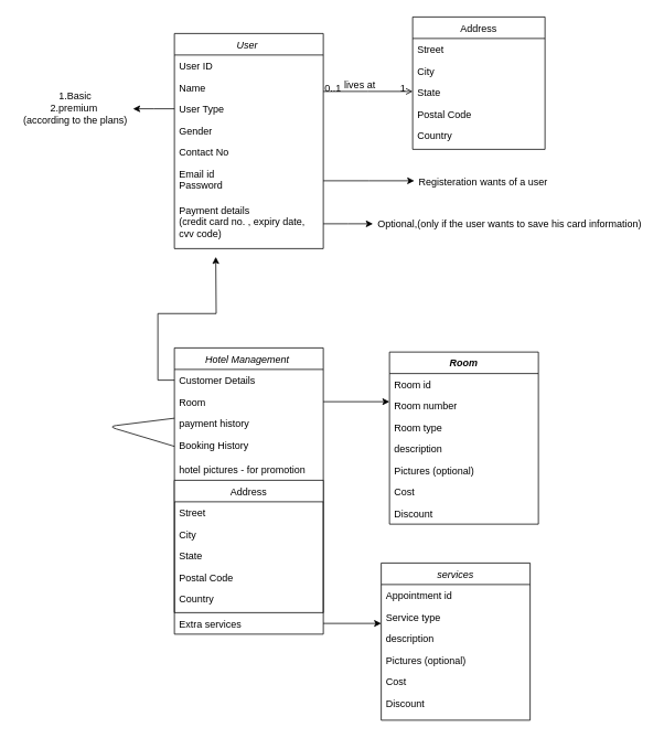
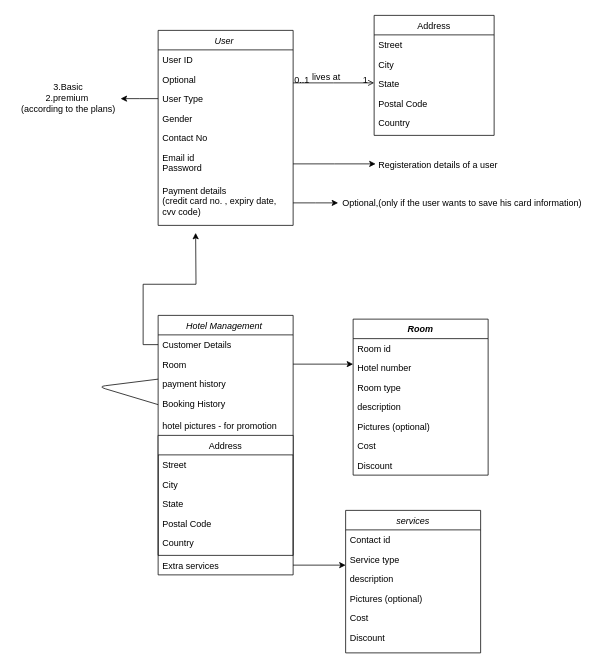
  <mxCell id="0" />
  <mxCell id="1" parent="0" />
  <mxCell id="2" value="User " style="swimlane;fontStyle=2;align=center;verticalAlign=top;childLayout=stackLayout;horizontal=1;startSize=26;horizontalStack=0;resizeParent=1;resizeLast=0;collapsible=1;marginBottom=0;rounded=0;shadow=0;strokeWidth=1;" vertex="1" parent="1"><mxGeometry x="210" y="40" width="180" height="260" as="geometry"><mxRectangle x="230" y="140" width="160" height="26" as="alternateBounds" /></mxGeometry></mxCell>
  <mxCell id="3" value="User ID" style="text;align=left;verticalAlign=top;spacingLeft=4;spacingRight=4;overflow=hidden;rotatable=0;points=[[0,0.5],[1,0.5]];portConstraint=eastwest;" vertex="1" parent="2"><mxGeometry y="26" width="180" height="26" as="geometry" /></mxCell>
- <mxCell id="4" value="Name" style="text;align=left;verticalAlign=top;spacingLeft=4;spacingRight=4;overflow=hidden;rotatable=0;points=[[0,0.5],[1,0.5]];portConstraint=eastwest;rounded=0;shadow=0;html=0;" vertex="1" parent="2"><mxGeometry y="52" width="180" height="26" as="geometry" /></mxCell>
+ <mxCell id="4" value="Optional" style="text;align=left;verticalAlign=top;spacingLeft=4;spacingRight=4;overflow=hidden;rotatable=0;points=[[0,0.5],[1,0.5]];portConstraint=eastwest;rounded=0;shadow=0;html=0;" vertex="1" parent="2"><mxGeometry y="52" width="180" height="26" as="geometry" /></mxCell>
  <mxCell id="5" value="User Type" style="text;align=left;verticalAlign=top;spacingLeft=4;spacingRight=4;overflow=hidden;rotatable=0;points=[[0,0.5],[1,0.5]];portConstraint=eastwest;rounded=0;shadow=0;html=0;" vertex="1" parent="2"><mxGeometry y="78" width="180" height="26" as="geometry" /></mxCell>
  <mxCell id="6" value="Gender&#10;" style="text;align=left;verticalAlign=top;spacingLeft=4;spacingRight=4;overflow=hidden;rotatable=0;points=[[0,0.5],[1,0.5]];portConstraint=eastwest;rounded=0;shadow=0;html=0;" vertex="1" parent="2"><mxGeometry y="104" width="180" height="26" as="geometry" /></mxCell>
  <mxCell id="7" value="Contact No" style="text;align=left;verticalAlign=top;spacingLeft=4;spacingRight=4;overflow=hidden;rotatable=0;points=[[0,0.5],[1,0.5]];portConstraint=eastwest;rounded=0;shadow=0;html=0;" vertex="1" parent="2"><mxGeometry y="130" width="180" height="26" as="geometry" /></mxCell>
  <mxCell id="8" value="Email id &#10;Password" style="text;align=left;verticalAlign=top;spacingLeft=4;spacingRight=4;overflow=hidden;rotatable=0;points=[[0,0.5],[1,0.5]];portConstraint=eastwest;rounded=0;shadow=0;html=0;" vertex="1" parent="2"><mxGeometry y="156" width="180" height="44" as="geometry" /></mxCell>
  <mxCell id="9" value="Payment details &#10;(credit card no. , expiry date, &#10;cvv code)" style="text;align=left;verticalAlign=top;spacingLeft=4;spacingRight=4;overflow=hidden;rotatable=0;points=[[0,0.5],[1,0.5]];portConstraint=eastwest;rounded=0;shadow=0;html=0;" vertex="1" parent="2"><mxGeometry y="200" width="180" height="60" as="geometry" /></mxCell>
  <mxCell id="10" value="" style="endArrow=open;shadow=0;strokeWidth=1;rounded=0;endFill=1;edgeStyle=elbowEdgeStyle;elbow=vertical;" edge="1" parent="1" source="2" target="14"><mxGeometry x="0.5" y="41" relative="1" as="geometry"><mxPoint x="370" y="112" as="sourcePoint" /><mxPoint x="530" y="112" as="targetPoint" /><mxPoint x="-40" y="32" as="offset" /></mxGeometry></mxCell>
  <mxCell id="11" value="0..1" style="resizable=0;align=left;verticalAlign=bottom;labelBackgroundColor=none;fontSize=12;" connectable="0" vertex="1" parent="10"><mxGeometry x="-1" relative="1" as="geometry"><mxPoint y="4" as="offset" /></mxGeometry></mxCell>
  <mxCell id="12" value="1" style="resizable=0;align=right;verticalAlign=bottom;labelBackgroundColor=none;fontSize=12;" connectable="0" vertex="1" parent="10"><mxGeometry x="1" relative="1" as="geometry"><mxPoint x="-7" y="4" as="offset" /></mxGeometry></mxCell>
  <mxCell id="13" value="lives at" style="text;html=1;resizable=0;points=[];;align=center;verticalAlign=middle;labelBackgroundColor=none;rounded=0;shadow=0;strokeWidth=1;fontSize=12;" vertex="1" connectable="0" parent="10"><mxGeometry x="0.5" y="49" relative="1" as="geometry"><mxPoint x="-38" y="40" as="offset" /></mxGeometry></mxCell>
  <mxCell id="14" value="Address" style="swimlane;fontStyle=0;align=center;verticalAlign=top;childLayout=stackLayout;horizontal=1;startSize=26;horizontalStack=0;resizeParent=1;resizeLast=0;collapsible=1;marginBottom=0;rounded=0;shadow=0;strokeWidth=1;" vertex="1" parent="1"><mxGeometry x="498" y="20" width="160" height="160" as="geometry"><mxRectangle x="550" y="140" width="160" height="26" as="alternateBounds" /></mxGeometry></mxCell>
  <mxCell id="15" value="Street" style="text;align=left;verticalAlign=top;spacingLeft=4;spacingRight=4;overflow=hidden;rotatable=0;points=[[0,0.5],[1,0.5]];portConstraint=eastwest;" vertex="1" parent="14"><mxGeometry y="26" width="160" height="26" as="geometry" /></mxCell>
  <mxCell id="16" value="City" style="text;align=left;verticalAlign=top;spacingLeft=4;spacingRight=4;overflow=hidden;rotatable=0;points=[[0,0.5],[1,0.5]];portConstraint=eastwest;rounded=0;shadow=0;html=0;" vertex="1" parent="14"><mxGeometry y="52" width="160" height="26" as="geometry" /></mxCell>
  <mxCell id="17" value="State" style="text;align=left;verticalAlign=top;spacingLeft=4;spacingRight=4;overflow=hidden;rotatable=0;points=[[0,0.5],[1,0.5]];portConstraint=eastwest;rounded=0;shadow=0;html=0;" vertex="1" parent="14"><mxGeometry y="78" width="160" height="26" as="geometry" /></mxCell>
  <mxCell id="18" value="Postal Code" style="text;align=left;verticalAlign=top;spacingLeft=4;spacingRight=4;overflow=hidden;rotatable=0;points=[[0,0.5],[1,0.5]];portConstraint=eastwest;rounded=0;shadow=0;html=0;" vertex="1" parent="14"><mxGeometry y="104" width="160" height="26" as="geometry" /></mxCell>
  <mxCell id="19" value="Country" style="text;align=left;verticalAlign=top;spacingLeft=4;spacingRight=4;overflow=hidden;rotatable=0;points=[[0,0.5],[1,0.5]];portConstraint=eastwest;rounded=0;shadow=0;html=0;" vertex="1" parent="14"><mxGeometry y="130" width="160" height="26" as="geometry" /></mxCell>
  <mxCell id="20" style="edgeStyle=orthogonalEdgeStyle;rounded=0;orthogonalLoop=1;jettySize=auto;html=1;" edge="1" parent="1" source="8"><mxGeometry relative="1" as="geometry"><mxPoint x="500" y="218" as="targetPoint" /></mxGeometry></mxCell>
- <mxCell id="21" value="Registeration wants of a user" style="text;html=1;resizable=0;autosize=1;align=center;verticalAlign=middle;points=[];fillColor=none;strokeColor=none;rounded=0;" vertex="1" parent="1"><mxGeometry x="498" y="210" width="170" height="20" as="geometry" /></mxCell>
+ <mxCell id="21" value="Registeration details of a user" style="text;html=1;resizable=0;autosize=1;align=center;verticalAlign=middle;points=[];fillColor=none;strokeColor=none;rounded=0;" vertex="1" parent="1"><mxGeometry x="498" y="210" width="170" height="20" as="geometry" /></mxCell>
  <mxCell id="22" style="edgeStyle=orthogonalEdgeStyle;rounded=0;orthogonalLoop=1;jettySize=auto;html=1;" edge="1" parent="1" source="5"><mxGeometry relative="1" as="geometry"><mxPoint x="160" y="131" as="targetPoint" /></mxGeometry></mxCell>
- <mxCell id="23" value="1.Basic&lt;br&gt;2.premium&amp;nbsp;&lt;br&gt;(according to the plans)" style="text;html=1;resizable=0;autosize=1;align=center;verticalAlign=middle;points=[];fillColor=none;strokeColor=none;rounded=0;" vertex="1" parent="1"><mxGeometry x="20" y="105" width="140" height="50" as="geometry" /></mxCell>
+ <mxCell id="23" value="3.Basic&lt;br&gt;2.premium&amp;nbsp;&lt;br&gt;(according to the plans)" style="text;html=1;resizable=0;autosize=1;align=center;verticalAlign=middle;points=[];fillColor=none;strokeColor=none;rounded=0;" vertex="1" parent="1"><mxGeometry x="20" y="105" width="140" height="50" as="geometry" /></mxCell>
  <mxCell id="24" style="edgeStyle=orthogonalEdgeStyle;rounded=0;orthogonalLoop=1;jettySize=auto;html=1;exitX=1;exitY=0.5;exitDx=0;exitDy=0;" edge="1" parent="1" source="9"><mxGeometry relative="1" as="geometry"><mxPoint x="450" y="270" as="targetPoint" /></mxGeometry></mxCell>
  <mxCell id="25" value="Optional,(only if the user wants to save his card information)" style="text;html=1;resizable=0;autosize=1;align=center;verticalAlign=middle;points=[];fillColor=none;strokeColor=none;rounded=0;" vertex="1" parent="1"><mxGeometry x="450" y="260" width="330" height="20" as="geometry" /></mxCell>
  <mxCell id="26" value="Hotel Management " style="swimlane;fontStyle=2;align=center;verticalAlign=top;childLayout=stackLayout;horizontal=1;startSize=26;horizontalStack=0;resizeParent=1;resizeLast=0;collapsible=1;marginBottom=0;rounded=0;shadow=0;strokeWidth=1;" vertex="1" parent="1"><mxGeometry x="210" y="420" width="180" height="346" as="geometry"><mxRectangle x="230" y="140" width="160" height="26" as="alternateBounds" /></mxGeometry></mxCell>
  <mxCell id="27" value="Customer Details " style="text;align=left;verticalAlign=top;spacingLeft=4;spacingRight=4;overflow=hidden;rotatable=0;points=[[0,0.5],[1,0.5]];portConstraint=eastwest;rounded=0;shadow=0;html=0;" vertex="1" parent="26"><mxGeometry y="26" width="180" height="26" as="geometry" /></mxCell>
  <mxCell id="28" value="Room" style="text;align=left;verticalAlign=top;spacingLeft=4;spacingRight=4;overflow=hidden;rotatable=0;points=[[0,0.5],[1,0.5]];portConstraint=eastwest;" vertex="1" parent="26"><mxGeometry y="52" width="180" height="26" as="geometry" /></mxCell>
  <mxCell id="29" value="payment history" style="text;align=left;verticalAlign=top;spacingLeft=4;spacingRight=4;overflow=hidden;rotatable=0;points=[[0,0.5],[1,0.5]];portConstraint=eastwest;rounded=0;shadow=0;html=0;" vertex="1" parent="26"><mxGeometry y="78" width="180" height="26" as="geometry" /></mxCell>
  <mxCell id="30" value="Booking History" style="text;align=left;verticalAlign=top;spacingLeft=4;spacingRight=4;overflow=hidden;rotatable=0;points=[[0,0.5],[1,0.5]];portConstraint=eastwest;rounded=0;shadow=0;html=0;" vertex="1" parent="26"><mxGeometry y="104" width="180" height="30" as="geometry" /></mxCell>
  <mxCell id="31" value="hotel pictures - for promotion" style="text;align=left;verticalAlign=top;spacingLeft=4;spacingRight=4;overflow=hidden;rotatable=0;points=[[0,0.5],[1,0.5]];portConstraint=eastwest;rounded=0;shadow=0;html=0;" vertex="1" parent="26"><mxGeometry y="134" width="180" height="26" as="geometry" /></mxCell>
  <mxCell id="32" value="Address" style="swimlane;fontStyle=0;align=center;verticalAlign=top;childLayout=stackLayout;horizontal=1;startSize=26;horizontalStack=0;resizeParent=1;resizeLast=0;collapsible=1;marginBottom=0;rounded=0;shadow=0;strokeWidth=1;" vertex="1" parent="26"><mxGeometry y="160" width="180" height="160" as="geometry"><mxRectangle x="550" y="140" width="160" height="26" as="alternateBounds" /></mxGeometry></mxCell>
  <mxCell id="33" value="Street" style="text;align=left;verticalAlign=top;spacingLeft=4;spacingRight=4;overflow=hidden;rotatable=0;points=[[0,0.5],[1,0.5]];portConstraint=eastwest;" vertex="1" parent="32"><mxGeometry y="26" width="180" height="26" as="geometry" /></mxCell>
  <mxCell id="34" value="City" style="text;align=left;verticalAlign=top;spacingLeft=4;spacingRight=4;overflow=hidden;rotatable=0;points=[[0,0.5],[1,0.5]];portConstraint=eastwest;rounded=0;shadow=0;html=0;" vertex="1" parent="32"><mxGeometry y="52" width="180" height="26" as="geometry" /></mxCell>
  <mxCell id="35" value="State" style="text;align=left;verticalAlign=top;spacingLeft=4;spacingRight=4;overflow=hidden;rotatable=0;points=[[0,0.5],[1,0.5]];portConstraint=eastwest;rounded=0;shadow=0;html=0;" vertex="1" parent="32"><mxGeometry y="78" width="180" height="26" as="geometry" /></mxCell>
  <mxCell id="36" value="Postal Code" style="text;align=left;verticalAlign=top;spacingLeft=4;spacingRight=4;overflow=hidden;rotatable=0;points=[[0,0.5],[1,0.5]];portConstraint=eastwest;rounded=0;shadow=0;html=0;" vertex="1" parent="32"><mxGeometry y="104" width="180" height="26" as="geometry" /></mxCell>
  <mxCell id="37" value="Country" style="text;align=left;verticalAlign=top;spacingLeft=4;spacingRight=4;overflow=hidden;rotatable=0;points=[[0,0.5],[1,0.5]];portConstraint=eastwest;rounded=0;shadow=0;html=0;" vertex="1" parent="32"><mxGeometry y="130" width="180" height="26" as="geometry" /></mxCell>
  <mxCell id="38" value="Extra services " style="text;align=left;verticalAlign=top;spacingLeft=4;spacingRight=4;overflow=hidden;rotatable=0;points=[[0,0.5],[1,0.5]];portConstraint=eastwest;rounded=0;shadow=0;html=0;" vertex="1" parent="26"><mxGeometry y="320" width="180" height="26" as="geometry" /></mxCell>
  <mxCell id="39" style="edgeStyle=orthogonalEdgeStyle;rounded=0;orthogonalLoop=1;jettySize=auto;html=1;" edge="1" parent="1" source="27"><mxGeometry relative="1" as="geometry"><mxPoint x="260" y="310" as="targetPoint" /></mxGeometry></mxCell>
  <mxCell id="40" value="" style="endArrow=none;html=1;exitX=0;exitY=0.5;exitDx=0;exitDy=0;" edge="1" parent="1" source="30"><mxGeometry width="50" height="50" relative="1" as="geometry"><mxPoint x="190" y="540" as="sourcePoint" /><mxPoint x="210" y="505" as="targetPoint" /><Array as="points"><mxPoint x="130" y="515" /></Array></mxGeometry></mxCell>
  <mxCell id="41" style="edgeStyle=none;rounded=0;orthogonalLoop=1;jettySize=auto;html=1;exitX=1;exitY=0.5;exitDx=0;exitDy=0;" edge="1" parent="1" source="28"><mxGeometry relative="1" as="geometry"><mxPoint x="470" y="485" as="targetPoint" /></mxGeometry></mxCell>
  <mxCell id="42" value="Room" style="swimlane;fontStyle=3;align=center;verticalAlign=top;childLayout=stackLayout;horizontal=1;startSize=26;horizontalStack=0;resizeParent=1;resizeLast=0;collapsible=1;marginBottom=0;rounded=0;shadow=0;strokeWidth=1;" vertex="1" parent="1"><mxGeometry x="470" y="425" width="180" height="208" as="geometry"><mxRectangle x="230" y="140" width="160" height="26" as="alternateBounds" /></mxGeometry></mxCell>
  <mxCell id="43" value="Room id " style="text;align=left;verticalAlign=top;spacingLeft=4;spacingRight=4;overflow=hidden;rotatable=0;points=[[0,0.5],[1,0.5]];portConstraint=eastwest;" vertex="1" parent="42"><mxGeometry y="26" width="180" height="26" as="geometry" /></mxCell>
- <mxCell id="44" value="Room number" style="text;align=left;verticalAlign=top;spacingLeft=4;spacingRight=4;overflow=hidden;rotatable=0;points=[[0,0.5],[1,0.5]];portConstraint=eastwest;rounded=0;shadow=0;html=0;" vertex="1" parent="42"><mxGeometry y="52" width="180" height="26" as="geometry" /></mxCell>
+ <mxCell id="44" value="Hotel number" style="text;align=left;verticalAlign=top;spacingLeft=4;spacingRight=4;overflow=hidden;rotatable=0;points=[[0,0.5],[1,0.5]];portConstraint=eastwest;rounded=0;shadow=0;html=0;" vertex="1" parent="42"><mxGeometry y="52" width="180" height="26" as="geometry" /></mxCell>
  <mxCell id="45" value="Room type" style="text;align=left;verticalAlign=top;spacingLeft=4;spacingRight=4;overflow=hidden;rotatable=0;points=[[0,0.5],[1,0.5]];portConstraint=eastwest;rounded=0;shadow=0;html=0;" vertex="1" parent="42"><mxGeometry y="78" width="180" height="26" as="geometry" /></mxCell>
  <mxCell id="46" value="description" style="text;align=left;verticalAlign=top;spacingLeft=4;spacingRight=4;overflow=hidden;rotatable=0;points=[[0,0.5],[1,0.5]];portConstraint=eastwest;rounded=0;shadow=0;html=0;" vertex="1" parent="42"><mxGeometry y="104" width="180" height="26" as="geometry" /></mxCell>
  <mxCell id="47" value="Pictures (optional)" style="text;align=left;verticalAlign=top;spacingLeft=4;spacingRight=4;overflow=hidden;rotatable=0;points=[[0,0.5],[1,0.5]];portConstraint=eastwest;rounded=0;shadow=0;html=0;" vertex="1" parent="42"><mxGeometry y="130" width="180" height="26" as="geometry" /></mxCell>
  <mxCell id="48" value="Cost" style="text;align=left;verticalAlign=top;spacingLeft=4;spacingRight=4;overflow=hidden;rotatable=0;points=[[0,0.5],[1,0.5]];portConstraint=eastwest;rounded=0;shadow=0;html=0;" vertex="1" parent="42"><mxGeometry y="156" width="180" height="26" as="geometry" /></mxCell>
  <mxCell id="49" value="Discount" style="text;align=left;verticalAlign=top;spacingLeft=4;spacingRight=4;overflow=hidden;rotatable=0;points=[[0,0.5],[1,0.5]];portConstraint=eastwest;rounded=0;shadow=0;html=0;" vertex="1" parent="42"><mxGeometry y="182" width="180" height="26" as="geometry" /></mxCell>
  <mxCell id="50" style="edgeStyle=none;rounded=0;orthogonalLoop=1;jettySize=auto;html=1;exitX=1;exitY=0.5;exitDx=0;exitDy=0;" edge="1" parent="1" source="38"><mxGeometry relative="1" as="geometry"><mxPoint x="460" y="753" as="targetPoint" /></mxGeometry></mxCell>
  <mxCell id="51" value="services" style="swimlane;fontStyle=2;align=center;verticalAlign=top;childLayout=stackLayout;horizontal=1;startSize=26;horizontalStack=0;resizeParent=1;resizeLast=0;collapsible=1;marginBottom=0;rounded=0;shadow=0;strokeWidth=1;" vertex="1" parent="1"><mxGeometry x="460" y="680" width="180" height="190" as="geometry"><mxRectangle x="230" y="140" width="160" height="26" as="alternateBounds" /></mxGeometry></mxCell>
- <mxCell id="52" value="Appointment id" style="text;align=left;verticalAlign=top;spacingLeft=4;spacingRight=4;overflow=hidden;rotatable=0;points=[[0,0.5],[1,0.5]];portConstraint=eastwest;rounded=0;shadow=0;html=0;" vertex="1" parent="51"><mxGeometry y="26" width="180" height="26" as="geometry" /></mxCell>
+ <mxCell id="52" value="Contact id" style="text;align=left;verticalAlign=top;spacingLeft=4;spacingRight=4;overflow=hidden;rotatable=0;points=[[0,0.5],[1,0.5]];portConstraint=eastwest;rounded=0;shadow=0;html=0;" vertex="1" parent="51"><mxGeometry y="26" width="180" height="26" as="geometry" /></mxCell>
  <mxCell id="53" value="Service type" style="text;align=left;verticalAlign=top;spacingLeft=4;spacingRight=4;overflow=hidden;rotatable=0;points=[[0,0.5],[1,0.5]];portConstraint=eastwest;rounded=0;shadow=0;html=0;" vertex="1" parent="51"><mxGeometry y="52" width="180" height="26" as="geometry" /></mxCell>
  <mxCell id="54" value="description" style="text;align=left;verticalAlign=top;spacingLeft=4;spacingRight=4;overflow=hidden;rotatable=0;points=[[0,0.5],[1,0.5]];portConstraint=eastwest;rounded=0;shadow=0;html=0;" vertex="1" parent="51"><mxGeometry y="78" width="180" height="26" as="geometry" /></mxCell>
  <mxCell id="55" value="Pictures (optional)" style="text;align=left;verticalAlign=top;spacingLeft=4;spacingRight=4;overflow=hidden;rotatable=0;points=[[0,0.5],[1,0.5]];portConstraint=eastwest;rounded=0;shadow=0;html=0;" vertex="1" parent="51"><mxGeometry y="104" width="180" height="26" as="geometry" /></mxCell>
  <mxCell id="56" value="Cost" style="text;align=left;verticalAlign=top;spacingLeft=4;spacingRight=4;overflow=hidden;rotatable=0;points=[[0,0.5],[1,0.5]];portConstraint=eastwest;rounded=0;shadow=0;html=0;" vertex="1" parent="51"><mxGeometry y="130" width="180" height="26" as="geometry" /></mxCell>
  <mxCell id="57" value="Discount" style="text;align=left;verticalAlign=top;spacingLeft=4;spacingRight=4;overflow=hidden;rotatable=0;points=[[0,0.5],[1,0.5]];portConstraint=eastwest;rounded=0;shadow=0;html=0;" vertex="1" parent="51"><mxGeometry y="156" width="180" height="26" as="geometry" /></mxCell>
